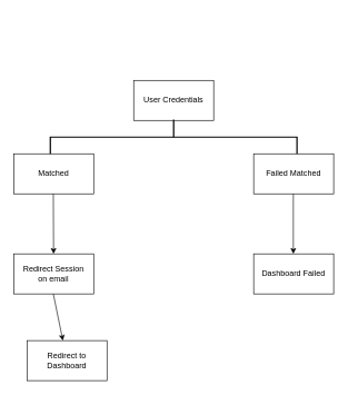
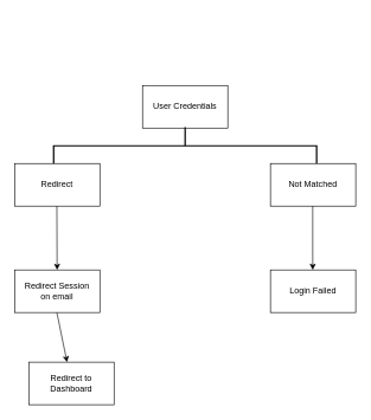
  <mxCell id="0" />
  <mxCell id="1" parent="0" />
  <mxCell id="2" value="User Credentials" style="rounded=0;whiteSpace=wrap;html=1;" vertex="1" parent="1"><mxGeometry x="200" y="120" width="120" height="60" as="geometry" /></mxCell>
  <mxCell id="3" value="" style="strokeWidth=2;html=1;shape=mxgraph.flowchart.annotation_2;align=left;labelPosition=right;pointerEvents=1;rotation=90;" vertex="1" parent="1"><mxGeometry x="233.75" y="20" width="52.5" height="370" as="geometry" /></mxCell>
- <mxCell id="4" value="Matched" style="rounded=0;whiteSpace=wrap;html=1;" vertex="1" parent="1"><mxGeometry x="20" y="230" width="120" height="60" as="geometry" /></mxCell>
- <mxCell id="5" value="Failed Matched" style="rounded=0;whiteSpace=wrap;html=1;" vertex="1" parent="1"><mxGeometry x="380" y="230" width="120" height="60" as="geometry" /></mxCell>
+ <mxCell id="4" value="Redirect" style="rounded=0;whiteSpace=wrap;html=1;" vertex="1" parent="1"><mxGeometry x="20" y="230" width="120" height="60" as="geometry" /></mxCell>
+ <mxCell id="5" value="Not Matched" style="rounded=0;whiteSpace=wrap;html=1;" vertex="1" parent="1"><mxGeometry x="380" y="230" width="120" height="60" as="geometry" /></mxCell>
  <mxCell id="6" value="" style="endArrow=classic;html=1;" edge="1" parent="1"><mxGeometry width="50" height="50" relative="1" as="geometry"><mxPoint x="439.5" y="290" as="sourcePoint" /><mxPoint x="439.5" y="380" as="targetPoint" /></mxGeometry></mxCell>
- <mxCell id="7" value="Dashboard Failed" style="rounded=0;whiteSpace=wrap;html=1;" vertex="1" parent="1"><mxGeometry x="380" y="380" width="120" height="60" as="geometry" /></mxCell>
+ <mxCell id="7" value="Login Failed" style="rounded=0;whiteSpace=wrap;html=1;" vertex="1" parent="1"><mxGeometry x="380" y="380" width="120" height="60" as="geometry" /></mxCell>
  <mxCell id="8" value="" style="endArrow=classic;html=1;" edge="1" parent="1" target="9"><mxGeometry width="50" height="50" relative="1" as="geometry"><mxPoint x="79.5" y="290" as="sourcePoint" /><mxPoint x="79.5" y="380" as="targetPoint" /></mxGeometry></mxCell>
  <mxCell id="9" value="Redirect Session&lt;br&gt;on email" style="rounded=0;whiteSpace=wrap;html=1;" vertex="1" parent="1"><mxGeometry x="20" y="380" width="120" height="60" as="geometry" /></mxCell>
  <mxCell id="10" value="" style="endArrow=classic;html=1;" edge="1" parent="1" target="11"><mxGeometry width="50" height="50" relative="1" as="geometry"><mxPoint x="79.5" y="440" as="sourcePoint" /><mxPoint x="79.5" y="530" as="targetPoint" /></mxGeometry></mxCell>
  <mxCell id="11" value="Redirect to Dashboard" style="rounded=0;whiteSpace=wrap;html=1;" vertex="1" parent="1"><mxGeometry x="40" y="510" width="120" height="60" as="geometry" /></mxCell>
